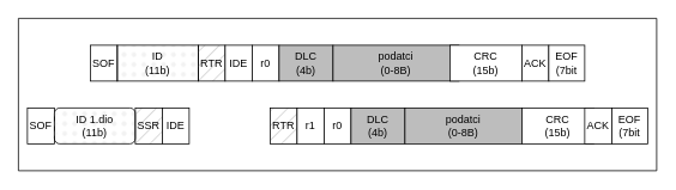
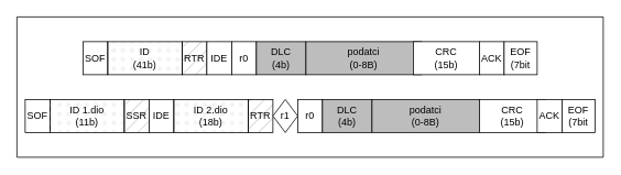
  <mxCell id="0" />
  <mxCell id="1" parent="0" />
  <mxCell id="2" value="" style="group" vertex="1" connectable="0" parent="1"><mxGeometry x="100" y="50" width="550" height="40" as="geometry" /></mxCell>
  <mxCell id="3" value="SOF" style="rounded=0;whiteSpace=wrap;html=1;" vertex="1" parent="2"><mxGeometry width="30" height="40" as="geometry" /></mxCell>
- <mxCell id="4" value="&lt;div&gt;ID&lt;/div&gt;&lt;div&gt;(11b)&lt;/div&gt;" style="rounded=0;whiteSpace=wrap;html=1;fillStyle=dots;fillColor=#F2F2F2;" vertex="1" parent="2"><mxGeometry x="30" width="90" height="40" as="geometry" /></mxCell>
+ <mxCell id="4" value="&lt;div&gt;ID&lt;/div&gt;&lt;div&gt;(41b)&lt;/div&gt;" style="rounded=0;whiteSpace=wrap;html=1;fillStyle=dots;fillColor=#F2F2F2;" vertex="1" parent="2"><mxGeometry x="30" width="90" height="40" as="geometry" /></mxCell>
  <mxCell id="5" value="RTR" style="rounded=0;whiteSpace=wrap;html=1;fillStyle=hatch;fillColor=#BDBDBD;" vertex="1" parent="2"><mxGeometry x="120" width="30" height="40" as="geometry" /></mxCell>
  <mxCell id="6" value="IDE" style="rounded=0;whiteSpace=wrap;html=1;" vertex="1" parent="2"><mxGeometry x="150" width="30" height="40" as="geometry" /></mxCell>
  <mxCell id="7" value="r0" style="rounded=0;whiteSpace=wrap;html=1;" vertex="1" parent="2"><mxGeometry x="180" width="30" height="40" as="geometry" /></mxCell>
  <mxCell id="8" value="&lt;div&gt;DLC&lt;/div&gt;(4b)" style="rounded=0;whiteSpace=wrap;html=1;fillStyle=solid;fillColor=#BDBDBD;" vertex="1" parent="2"><mxGeometry x="210" width="60" height="40" as="geometry" /></mxCell>
  <mxCell id="9" value="&lt;div&gt;podatci&lt;/div&gt;(0-8B)" style="rounded=0;whiteSpace=wrap;html=1;fillStyle=solid;fillColor=#BDBDBD;" vertex="1" parent="2"><mxGeometry x="270" width="140" height="40" as="geometry" /></mxCell>
  <mxCell id="10" value="&lt;div&gt;CRC&lt;/div&gt;&lt;div&gt;(15b)&lt;/div&gt;" style="rounded=0;whiteSpace=wrap;html=1;" vertex="1" parent="2"><mxGeometry x="400" width="80" height="40" as="geometry" /></mxCell>
  <mxCell id="11" value="ACK" style="rounded=0;whiteSpace=wrap;html=1;" vertex="1" parent="2"><mxGeometry x="480" width="30" height="40" as="geometry" /></mxCell>
  <mxCell id="12" value="&lt;div&gt;EOF&lt;/div&gt;&lt;div&gt;(7bit&lt;br&gt;&lt;/div&gt;" style="rounded=0;whiteSpace=wrap;html=1;" vertex="1" parent="2"><mxGeometry x="510" width="40" height="40" as="geometry" /></mxCell>
  <mxCell id="13" value="" style="group" vertex="1" connectable="0" parent="1"><mxGeometry x="30" y="120" width="690" height="40" as="geometry" /></mxCell>
  <mxCell id="14" value="SOF" style="rounded=0;whiteSpace=wrap;html=1;" vertex="1" parent="13"><mxGeometry width="30" height="40" as="geometry" /></mxCell>
- <mxCell id="15" value="&lt;div&gt;ID 1.dio&lt;br&gt;&lt;/div&gt;&lt;div&gt;(11b)&lt;/div&gt;" style="whiteSpace=wrap;html=1;fillStyle=dots;fillColor=#F2F2F2;rounded=1;" vertex="1" parent="13"><mxGeometry x="30" width="90" height="40" as="geometry" /></mxCell>
+ <mxCell id="15" value="&lt;div&gt;ID 1.dio&lt;br&gt;&lt;/div&gt;&lt;div&gt;(11b)&lt;/div&gt;" style="rounded=0;whiteSpace=wrap;html=1;fillStyle=dots;fillColor=#F2F2F2;" vertex="1" parent="13"><mxGeometry x="30" width="90" height="40" as="geometry" /></mxCell>
  <mxCell id="16" value="SSR" style="rounded=0;whiteSpace=wrap;html=1;fillStyle=hatch;fillColor=#BDBDBD;" vertex="1" parent="13"><mxGeometry x="120" width="30" height="40" as="geometry" /></mxCell>
  <mxCell id="17" value="IDE" style="rounded=0;whiteSpace=wrap;html=1;" vertex="1" parent="13"><mxGeometry x="150" width="30" height="40" as="geometry" /></mxCell>
+ <mxCell id="18" value="&lt;div&gt;ID 2.dio&lt;/div&gt;&lt;div&gt;(18b)&lt;br&gt;&lt;/div&gt;" style="rounded=0;whiteSpace=wrap;html=1;fillStyle=dots;fillColor=#F2F2F2;" vertex="1" parent="13"><mxGeometry x="180" width="90" height="40" as="geometry" /></mxCell>
  <mxCell id="19" value="RTR" style="rounded=0;whiteSpace=wrap;html=1;fillStyle=hatch;fillColor=#BDBDBD;" vertex="1" parent="13"><mxGeometry x="270" width="30" height="40" as="geometry" /></mxCell>
- <mxCell id="20" value="r1" style="rounded=0;whiteSpace=wrap;html=1;" vertex="1" parent="13"><mxGeometry x="300" width="30" height="40" as="geometry" /></mxCell>
+ <mxCell id="20" value="r1" style="rhombus;whiteSpace=wrap;html=1;" vertex="1" parent="13"><mxGeometry x="300" width="30" height="40" as="geometry" /></mxCell>
  <mxCell id="21" value="r0" style="rounded=0;whiteSpace=wrap;html=1;" vertex="1" parent="13"><mxGeometry x="330" width="30" height="40" as="geometry" /></mxCell>
  <mxCell id="22" value="&lt;div&gt;DLC&lt;/div&gt;(4b)" style="rounded=0;whiteSpace=wrap;html=1;fillStyle=solid;fillColor=#BDBDBD;" vertex="1" parent="13"><mxGeometry x="360" width="60" height="40" as="geometry" /></mxCell>
  <mxCell id="23" value="&lt;div&gt;podatci&lt;/div&gt;(0-8B)" style="rounded=0;whiteSpace=wrap;html=1;fillStyle=solid;fillColor=#BDBDBD;" vertex="1" parent="13"><mxGeometry x="420" width="130" height="40" as="geometry" /></mxCell>
  <mxCell id="24" value="&lt;div&gt;CRC&lt;/div&gt;&lt;div&gt;(15b)&lt;/div&gt;" style="rounded=0;whiteSpace=wrap;html=1;" vertex="1" parent="13"><mxGeometry x="550" width="80" height="40" as="geometry" /></mxCell>
  <mxCell id="25" value="ACK" style="rounded=0;whiteSpace=wrap;html=1;" vertex="1" parent="13"><mxGeometry x="620" width="30" height="40" as="geometry" /></mxCell>
  <mxCell id="26" value="&lt;div&gt;EOF&lt;/div&gt;&lt;div&gt;(7bit&lt;br&gt;&lt;/div&gt;" style="rounded=0;whiteSpace=wrap;html=1;" vertex="1" parent="13"><mxGeometry x="650" width="40" height="40" as="geometry" /></mxCell>
  <mxCell id="27" value="" style="swimlane;startSize=0;" vertex="1" parent="1"><mxGeometry x="20" y="20" width="710" height="170" as="geometry" /></mxCell>
